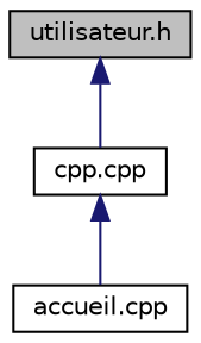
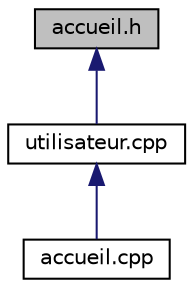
  digraph {
    node [color=black fillcolor=white fontname=Helvetica fontsize=10 shape=record style=filled]
    edge [color=midnightblue dir=back fontname=Helvetica fontsize=10 labelfontname=Helvetica labelfontsize=10 style=solid]
-   n1 [fillcolor=grey75 fontcolor=black height=0.2 label="utilisateur.h" width=0.4]
-   n2 [height=0.2 label="cpp.cpp" width=0.4]
+   n1 [fillcolor=grey75 fontcolor=black height=0.2 label="accueil.h" width=0.4]
+   n2 [height=0.2 label="utilisateur.cpp" width=0.4]
    n3 [height=0.2 label="accueil.cpp" width=0.4]
    n1 -> n2
    n2 -> n3
  }
